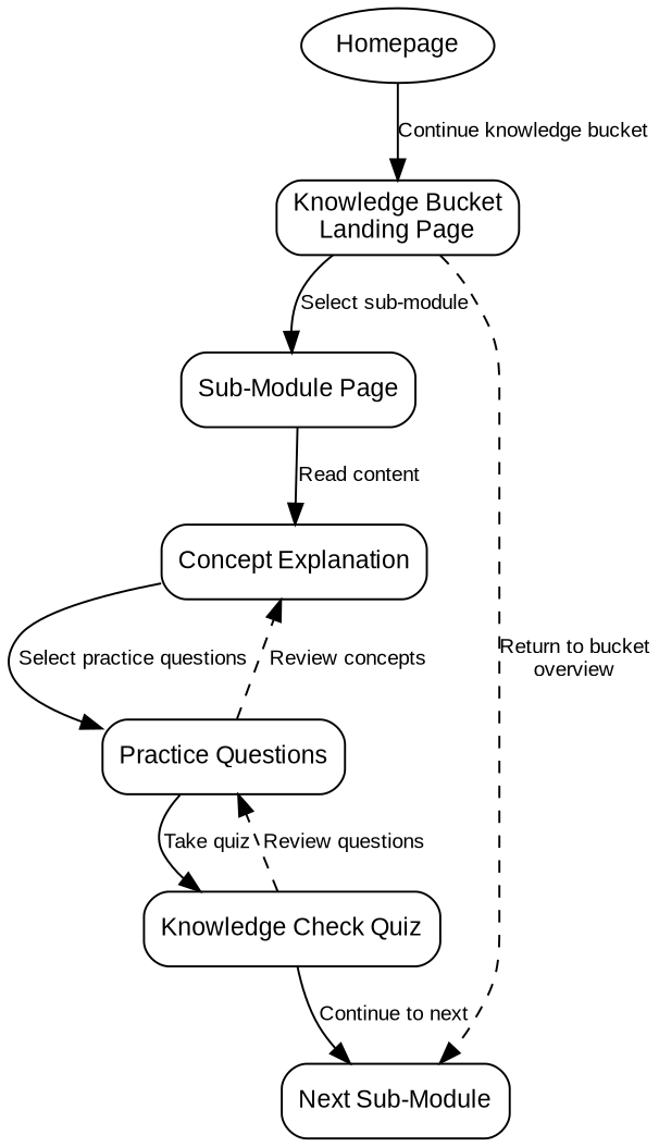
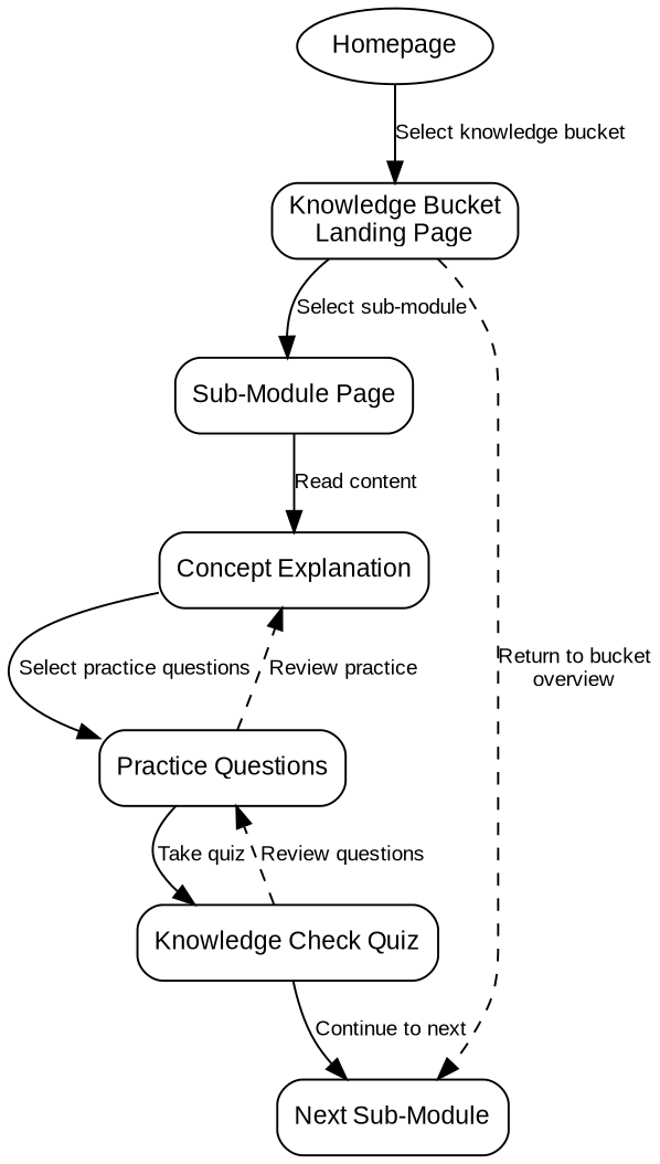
  digraph {
    node [fontname=Arial fontsize=12 shape=box style=rounded]
    edge [fontname=Arial fontsize=10]
    n1 [label=Homepage shape=oval]
    n2 [label="Knowledge Bucket\nLanding Page"]
    n3 [label="Sub-Module Page"]
    n4 [label="Next Sub-Module"]
    n5 [label="Concept Explanation"]
    n6 [label="Practice Questions"]
    n7 [label="Knowledge Check Quiz"]
-   n1 -> n2 [label="Continue knowledge bucket"]
+   n1 -> n2 [label="Select knowledge bucket"]
    n2 -> n3 [label="Select sub-module"]
    n2 -> n4 [label="Return to bucket\noverview" style=dashed]
    n3 -> n5 [label="Read content"]
    n5 -> n6 [label="Select practice questions"]
-   n6 -> n5 [label="Review concepts" style=dashed]
+   n6 -> n5 [label="Review practice" style=dashed]
    n6 -> n7 [label="Take quiz"]
    n7 -> n4 [label="Continue to next"]
    n7 -> n6 [label="Review questions" style=dashed]
  }
